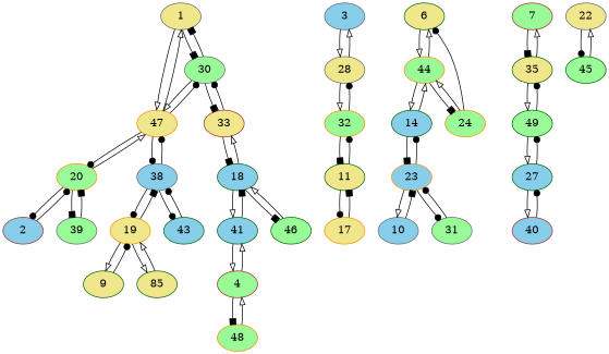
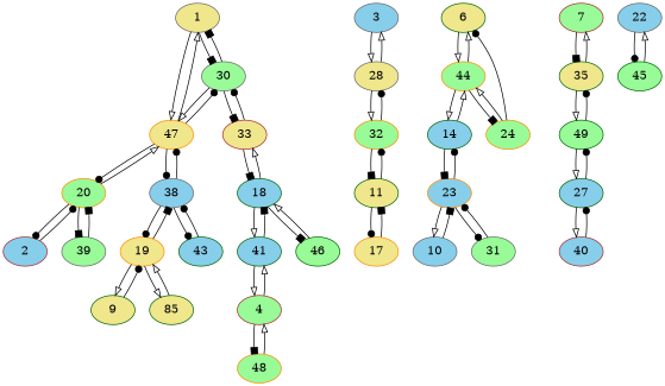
  digraph {
    node [color=darkgreen fillcolor=palegreen style=filled]
    edge [arrowhead=onormal]
    1 [color=gray40 fillcolor=khaki]
    30 [color=gray40]
    47 [color=darkorange fillcolor=khaki]
    33 [color=brown fillcolor=khaki]
    20 [color=darkorange]
    38 [color=gray40 fillcolor=skyblue]
    18 [fillcolor=skyblue]
    2 [color=brown fillcolor=skyblue]
    39 [color=gray40]
    19 [color=darkorange fillcolor=khaki]
    43 [fillcolor=skyblue]
    3 [color=gray40 fillcolor=skyblue]
    28 [color=gray40 fillcolor=khaki]
    32 [color=darkorange]
    11 [fillcolor=khaki]
    4 [color=brown]
    41 [fillcolor=skyblue]
    48 [color=darkorange]
    46
    6 [fillcolor=khaki]
    44 [color=darkorange]
    14 [fillcolor=skyblue]
    24 [color=darkorange]
    23 [color=darkorange fillcolor=skyblue]
    7 [color=brown]
    35 [fillcolor=khaki]
    49
    27 [fillcolor=skyblue]
    9 [fillcolor=khaki]
    n30 [fillcolor=khaki label=85]
    10 [color=gray40 fillcolor=skyblue]
    31 [color=gray40]
    17 [color=darkorange fillcolor=khaki]
-   22 [color=gray40 fillcolor=khaki]
+   22 [color=gray40 fillcolor=skyblue]
    45
    40 [color=brown fillcolor=skyblue]
    1 -> 30 [arrowhead=box]
    1 -> 47
    30 -> 1 [arrowhead=box]
    30 -> 47
    30 -> 33 [arrowhead=box]
    47 -> 1
    47 -> 30 [arrowhead=dot]
    47 -> 20 [arrowhead=dot]
    47 -> 38 [arrowhead=dot]
    33 -> 30 [arrowhead=dot]
    33 -> 18 [arrowhead=box]
    20 -> 47
    20 -> 2 [arrowhead=dot]
    20 -> 39 [arrowhead=box]
    38 -> 47 [arrowhead=dot]
    38 -> 19 [arrowhead=dot]
    38 -> 43 [arrowhead=dot]
    18 -> 33
    18 -> 41
    18 -> 46 [arrowhead=box]
    2 -> 20 [arrowhead=dot]
    39 -> 20 [arrowhead=box]
    19 -> 38 [arrowhead=box]
    19 -> 9
    19 -> n30
    43 -> 38 [arrowhead=dot]
    3 -> 28
    28 -> 3
    28 -> 32
    32 -> 28 [arrowhead=dot]
    32 -> 11 [arrowhead=box]
    11 -> 32 [arrowhead=dot]
    11 -> 17 [arrowhead=dot]
    4 -> 41
    4 -> 48 [arrowhead=box]
    41 -> 18 [arrowhead=box]
    41 -> 4
    48 -> 4
    46 -> 18
    6 -> 44
    44 -> 6
    44 -> 14
    44 -> 24 [arrowhead=box]
    14 -> 44
    14 -> 23 [arrowhead=box]
    24 -> 6 [arrowhead=dot]
    24 -> 44
    23 -> 14 [arrowhead=dot]
    23 -> 10
    23 -> 31 [arrowhead=dot]
    7 -> 35 [arrowhead=box]
    35 -> 7
    35 -> 49
    49 -> 35 [arrowhead=dot]
    49 -> 27
    27 -> 49 [arrowhead=dot]
    27 -> 40
    9 -> 19 [arrowhead=dot]
    n30 -> 19
    10 -> 23 [arrowhead=box]
    31 -> 23 [arrowhead=dot]
    17 -> 11 [arrowhead=box]
    22 -> 45 [arrowhead=dot]
    45 -> 22
    40 -> 27 [arrowhead=dot]
  }
